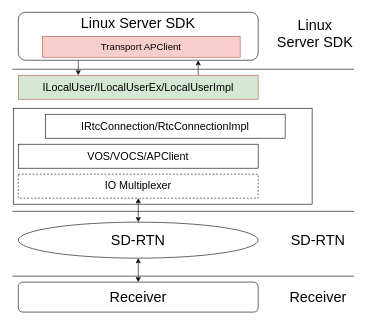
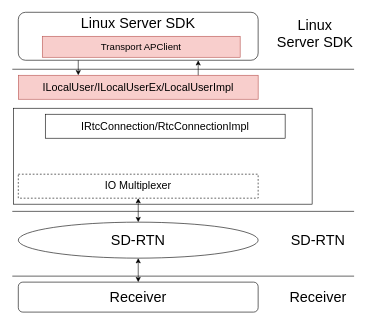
  <mxCell id="0" />
  <mxCell id="1" parent="0" />
  <mxCell id="2" value="" style="rounded=0;whiteSpace=wrap;html=1;" vertex="1" parent="1"><mxGeometry x="22" y="180" width="498" height="160" as="geometry" /></mxCell>
  <mxCell id="3" value="" style="endArrow=none;html=1;" edge="1" parent="1"><mxGeometry width="50" height="50" relative="1" as="geometry"><mxPoint x="20" y="115" as="sourcePoint" /><mxPoint x="590" y="115" as="targetPoint" /></mxGeometry></mxCell>
  <mxCell id="4" value="&lt;font style=&quot;font-size: 18px&quot;&gt;IRtcConnection/RtcConnectionImpl&lt;/font&gt;" style="rounded=0;whiteSpace=wrap;html=1;" vertex="1" parent="1"><mxGeometry x="75" y="190" width="400" height="40" as="geometry" /></mxCell>
- <mxCell id="5" value="&lt;font style=&quot;font-size: 18px&quot;&gt;VOS/VOCS/APClient&lt;/font&gt;" style="rounded=0;whiteSpace=wrap;html=1;" vertex="1" parent="1"><mxGeometry x="30" y="240" width="400" height="40" as="geometry" /></mxCell>
  <mxCell id="6" value="&lt;font style=&quot;font-size: 18px&quot;&gt;IO&amp;nbsp;Multiplexer&lt;/font&gt;" style="rounded=0;whiteSpace=wrap;html=1;dashed=1;" vertex="1" parent="1"><mxGeometry x="30" y="290" width="400" height="40" as="geometry" /></mxCell>
- <mxCell id="7" value="&lt;font style=&quot;font-size: 18px&quot;&gt;ILocalUser/ILocalUserEx/LocalUserImpl&lt;/font&gt;" style="rounded=0;whiteSpace=wrap;html=1;fillColor=#d5e8d4;strokeColor=#b85450;" vertex="1" parent="1"><mxGeometry x="30" y="125" width="400" height="40" as="geometry" /></mxCell>
+ <mxCell id="7" value="&lt;font style=&quot;font-size: 18px&quot;&gt;ILocalUser/ILocalUserEx/LocalUserImpl&lt;/font&gt;" style="rounded=0;whiteSpace=wrap;html=1;fillColor=#f8cecc;strokeColor=#b85450;" vertex="1" parent="1"><mxGeometry x="30" y="125" width="400" height="40" as="geometry" /></mxCell>
  <mxCell id="8" value="" style="endArrow=none;html=1;" edge="1" parent="1"><mxGeometry width="50" height="50" relative="1" as="geometry"><mxPoint x="20" y="352" as="sourcePoint" /><mxPoint x="590" y="352" as="targetPoint" /></mxGeometry></mxCell>
  <mxCell id="9" value="&lt;font style=&quot;font-size: 24px&quot;&gt;SD-RTN&lt;/font&gt;" style="ellipse;whiteSpace=wrap;html=1;" vertex="1" parent="1"><mxGeometry x="30" y="370" width="400" height="60" as="geometry" /></mxCell>
  <mxCell id="10" value="" style="endArrow=classic;startArrow=classic;html=1;entryX=0.5;entryY=1;entryDx=0;entryDy=0;" edge="1" parent="1" source="9" target="6"><mxGeometry width="50" height="50" relative="1" as="geometry"><mxPoint x="180" y="430" as="sourcePoint" /><mxPoint x="230" y="380" as="targetPoint" /></mxGeometry></mxCell>
  <mxCell id="11" value="" style="rounded=1;whiteSpace=wrap;html=1;" vertex="1" parent="1"><mxGeometry x="30" y="20" width="400" height="80" as="geometry" /></mxCell>
  <mxCell id="12" value="&lt;font style=&quot;font-size: 24px&quot;&gt;Linux Server SDK&lt;/font&gt;" style="text;html=1;strokeColor=none;fillColor=none;align=center;verticalAlign=middle;whiteSpace=wrap;rounded=0;" vertex="1" parent="1"><mxGeometry x="75" y="20" width="310" height="35" as="geometry" /></mxCell>
  <mxCell id="13" value="&lt;font style=&quot;font-size: 16px&quot;&gt;Transport APClient&lt;/font&gt;" style="rounded=0;whiteSpace=wrap;html=1;fillColor=#f8cecc;strokeColor=#b85450;" vertex="1" parent="1"><mxGeometry x="70" y="60" width="330" height="35" as="geometry" /></mxCell>
  <mxCell id="14" value="" style="endArrow=classic;html=1;exitX=0.25;exitY=1;exitDx=0;exitDy=0;entryX=0.25;entryY=0;entryDx=0;entryDy=0;" edge="1" parent="1" source="11" target="7"><mxGeometry width="50" height="50" relative="1" as="geometry"><mxPoint x="-50" y="185" as="sourcePoint" /><mxPoint x="0" y="135" as="targetPoint" /></mxGeometry></mxCell>
  <mxCell id="15" value="" style="endArrow=classic;html=1;entryX=0.75;entryY=1;entryDx=0;entryDy=0;exitX=0.75;exitY=0;exitDx=0;exitDy=0;" edge="1" parent="1" source="7" target="11"><mxGeometry width="50" height="50" relative="1" as="geometry"><mxPoint x="290" y="150" as="sourcePoint" /><mxPoint x="340" y="100" as="targetPoint" /></mxGeometry></mxCell>
  <mxCell id="16" value="&lt;font style=&quot;font-size: 24px&quot;&gt;Receiver&lt;/font&gt;" style="rounded=1;whiteSpace=wrap;html=1;" vertex="1" parent="1"><mxGeometry x="30" y="470" width="400" height="50" as="geometry" /></mxCell>
  <mxCell id="17" value="" style="endArrow=classic;startArrow=classic;html=1;entryX=0.5;entryY=1;entryDx=0;entryDy=0;exitX=0.5;exitY=0;exitDx=0;exitDy=0;" edge="1" parent="1" source="16" target="9"><mxGeometry width="50" height="50" relative="1" as="geometry"><mxPoint x="220" y="490" as="sourcePoint" /><mxPoint x="270" y="440" as="targetPoint" /></mxGeometry></mxCell>
  <mxCell id="18" value="&lt;span&gt;&lt;font style=&quot;font-size: 24px&quot;&gt;SD-RTN&lt;/font&gt;&lt;/span&gt;&lt;br&gt;" style="text;html=1;strokeColor=none;fillColor=none;align=center;verticalAlign=middle;whiteSpace=wrap;rounded=0;" vertex="1" parent="1"><mxGeometry x="470" y="383" width="120" height="35" as="geometry" /></mxCell>
  <mxCell id="19" value="" style="endArrow=none;html=1;" edge="1" parent="1"><mxGeometry width="50" height="50" relative="1" as="geometry"><mxPoint x="20" y="460" as="sourcePoint" /><mxPoint x="590" y="460" as="targetPoint" /></mxGeometry></mxCell>
  <mxCell id="20" value="&lt;span&gt;&lt;font style=&quot;font-size: 24px&quot;&gt;Linux Server SDK&lt;/font&gt;&lt;/span&gt;&lt;br&gt;" style="text;html=1;strokeColor=none;fillColor=none;align=center;verticalAlign=middle;whiteSpace=wrap;rounded=0;" vertex="1" parent="1"><mxGeometry x="460" y="38" width="130" height="35" as="geometry" /></mxCell>
  <mxCell id="21" value="&lt;span&gt;&lt;font style=&quot;font-size: 24px&quot;&gt;Receiver&lt;/font&gt;&lt;/span&gt;&lt;br&gt;" style="text;html=1;strokeColor=none;fillColor=none;align=center;verticalAlign=middle;whiteSpace=wrap;rounded=0;" vertex="1" parent="1"><mxGeometry x="470" y="477.5" width="120" height="35" as="geometry" /></mxCell>
